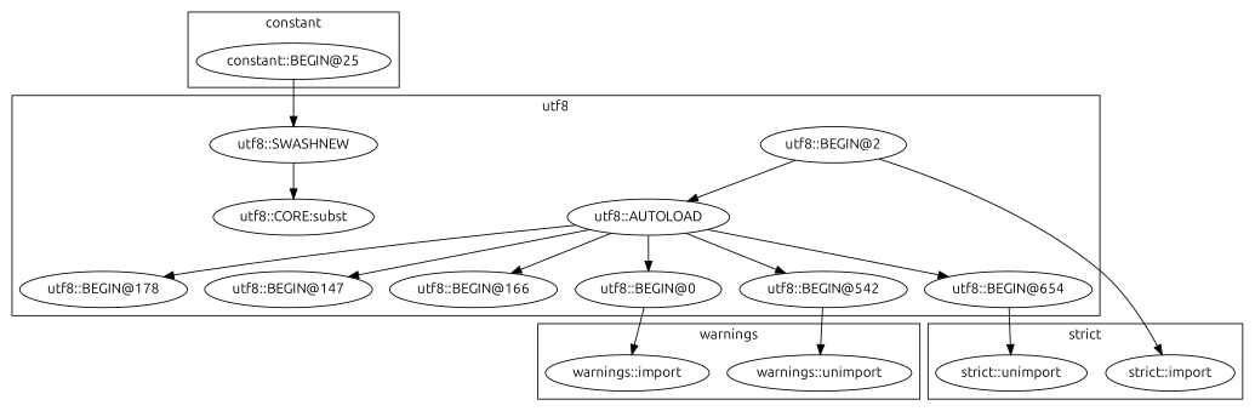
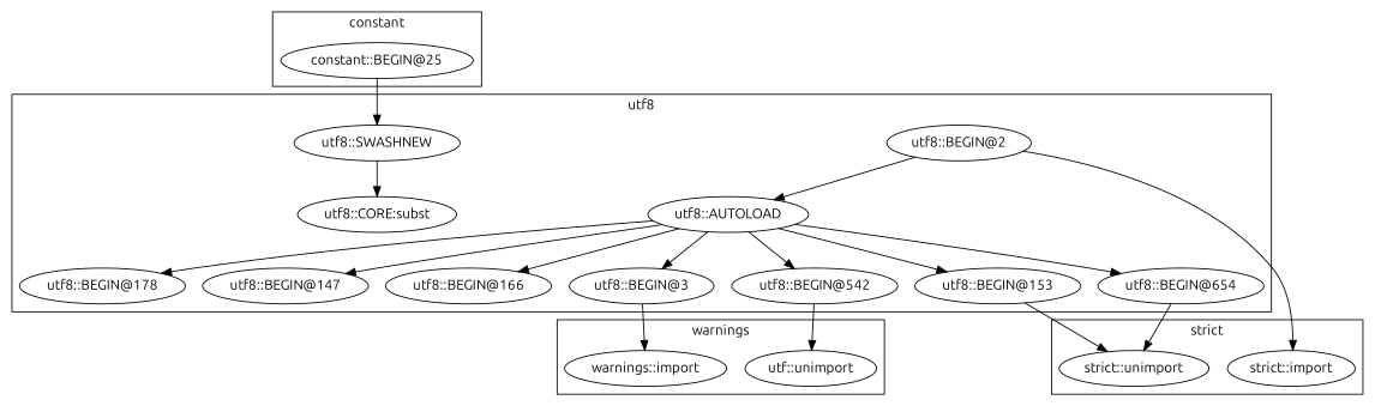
  digraph {
    fontname=Ubuntu
    node [fontname=Ubuntu]
    edge [fontname=Ubuntu]
    "strict::import"
    "strict::unimport"
-   "warnings::unimport"
+   "warnings::unimport" [label="utf::unimport"]
    "warnings::import"
    "constant::BEGIN@25"
    "utf8::BEGIN@178"
    "utf8::BEGIN@147"
    "utf8::AUTOLOAD"
    "utf8::BEGIN@166"
    "utf8::BEGIN@2"
    "utf8::BEGIN@654"
    "utf8::SWASHNEW"
-   "utf8::BEGIN@3" [label="utf8::BEGIN@0"]
+   "utf8::BEGIN@3"
    "utf8::CORE:subst"
+   "utf8::BEGIN@153"
    "utf8::BEGIN@542"
    subgraph cluster_1 {
      label="strict"
      "strict::import"
      "strict::unimport"
    }
    subgraph cluster_2 {
      label=warnings
      "warnings::unimport"
      "warnings::import"
    }
    subgraph cluster_3 {
      label=constant
      "constant::BEGIN@25"
    }
    subgraph cluster_4 {
      label=utf8
      "utf8::BEGIN@178"
      "utf8::BEGIN@147"
      "utf8::AUTOLOAD"
      "utf8::BEGIN@166"
      "utf8::BEGIN@2"
      "utf8::BEGIN@654"
      "utf8::SWASHNEW"
      "utf8::BEGIN@3"
      "utf8::CORE:subst"
+     "utf8::BEGIN@153"
      "utf8::BEGIN@542"
    }
    "constant::BEGIN@25" -> "utf8::SWASHNEW"
    "utf8::AUTOLOAD" -> "utf8::BEGIN@178"
    "utf8::AUTOLOAD" -> "utf8::BEGIN@147"
    "utf8::AUTOLOAD" -> "utf8::BEGIN@166"
    "utf8::AUTOLOAD" -> "utf8::BEGIN@654"
    "utf8::AUTOLOAD" -> "utf8::BEGIN@3"
+   "utf8::AUTOLOAD" -> "utf8::BEGIN@153"
    "utf8::AUTOLOAD" -> "utf8::BEGIN@542"
    "utf8::BEGIN@2" -> "strict::import"
    "utf8::BEGIN@2" -> "utf8::AUTOLOAD"
    "utf8::BEGIN@654" -> "strict::unimport"
    "utf8::SWASHNEW" -> "utf8::CORE:subst"
    "utf8::BEGIN@3" -> "warnings::import"
+   "utf8::BEGIN@153" -> "strict::unimport"
    "utf8::BEGIN@542" -> "warnings::unimport"
  }
